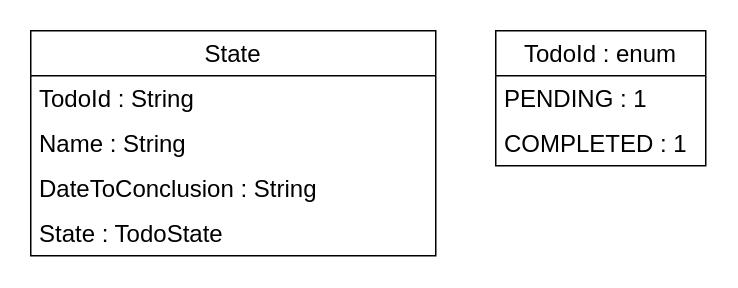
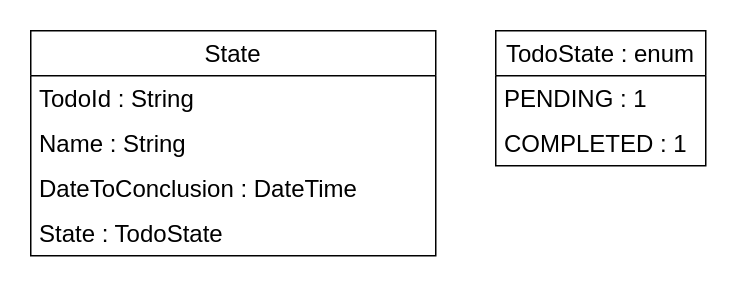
  <mxCell id="0" />
  <mxCell id="1" parent="0" />
  <mxCell id="2" value="State" style="swimlane;fontStyle=0;childLayout=stackLayout;horizontal=1;startSize=30;horizontalStack=0;resizeParent=1;resizeParentMax=0;resizeLast=0;collapsible=1;marginBottom=0;whiteSpace=wrap;html=1;fontSize=16;" vertex="1" parent="1"><mxGeometry x="20" y="20" width="270" height="150" as="geometry" /></mxCell>
  <mxCell id="3" value="TodoId : String" style="text;strokeColor=none;fillColor=none;align=left;verticalAlign=middle;spacingLeft=4;spacingRight=4;overflow=hidden;points=[[0,0.5],[1,0.5]];portConstraint=eastwest;rotatable=0;whiteSpace=wrap;html=1;fontSize=16;" vertex="1" parent="2"><mxGeometry y="30" width="270" height="30" as="geometry" /></mxCell>
  <mxCell id="4" value="Name : String" style="text;strokeColor=none;fillColor=none;align=left;verticalAlign=middle;spacingLeft=4;spacingRight=4;overflow=hidden;points=[[0,0.5],[1,0.5]];portConstraint=eastwest;rotatable=0;whiteSpace=wrap;html=1;fontSize=16;" vertex="1" parent="2"><mxGeometry y="60" width="270" height="30" as="geometry" /></mxCell>
- <mxCell id="5" value="DateToConclusion : String" style="text;strokeColor=none;fillColor=none;align=left;verticalAlign=middle;spacingLeft=4;spacingRight=4;overflow=hidden;points=[[0,0.5],[1,0.5]];portConstraint=eastwest;rotatable=0;whiteSpace=wrap;html=1;fontSize=16;" vertex="1" parent="2"><mxGeometry y="90" width="270" height="30" as="geometry" /></mxCell>
+ <mxCell id="5" value="DateToConclusion : DateTime" style="text;strokeColor=none;fillColor=none;align=left;verticalAlign=middle;spacingLeft=4;spacingRight=4;overflow=hidden;points=[[0,0.5],[1,0.5]];portConstraint=eastwest;rotatable=0;whiteSpace=wrap;html=1;fontSize=16;" vertex="1" parent="2"><mxGeometry y="90" width="270" height="30" as="geometry" /></mxCell>
  <mxCell id="6" value="State : TodoState" style="text;strokeColor=none;fillColor=none;align=left;verticalAlign=middle;spacingLeft=4;spacingRight=4;overflow=hidden;points=[[0,0.5],[1,0.5]];portConstraint=eastwest;rotatable=0;whiteSpace=wrap;html=1;fontSize=16;" vertex="1" parent="2"><mxGeometry y="120" width="270" height="30" as="geometry" /></mxCell>
- <mxCell id="7" value="TodoId : enum" style="swimlane;fontStyle=0;childLayout=stackLayout;horizontal=1;startSize=30;horizontalStack=0;resizeParent=1;resizeParentMax=0;resizeLast=0;collapsible=1;marginBottom=0;whiteSpace=wrap;html=1;fontSize=16;" vertex="1" parent="1"><mxGeometry x="330" y="20" width="140" height="90" as="geometry" /></mxCell>
+ <mxCell id="7" value="TodoState : enum" style="swimlane;fontStyle=0;childLayout=stackLayout;horizontal=1;startSize=30;horizontalStack=0;resizeParent=1;resizeParentMax=0;resizeLast=0;collapsible=1;marginBottom=0;whiteSpace=wrap;html=1;fontSize=16;" vertex="1" parent="1"><mxGeometry x="330" y="20" width="140" height="90" as="geometry" /></mxCell>
  <mxCell id="8" value="PENDING : 1" style="text;strokeColor=none;fillColor=none;align=left;verticalAlign=middle;spacingLeft=4;spacingRight=4;overflow=hidden;points=[[0,0.5],[1,0.5]];portConstraint=eastwest;rotatable=0;whiteSpace=wrap;html=1;fontSize=16;" vertex="1" parent="7"><mxGeometry y="30" width="140" height="30" as="geometry" /></mxCell>
  <mxCell id="9" value="COMPLETED : 1" style="text;strokeColor=none;fillColor=none;align=left;verticalAlign=middle;spacingLeft=4;spacingRight=4;overflow=hidden;points=[[0,0.5],[1,0.5]];portConstraint=eastwest;rotatable=0;whiteSpace=wrap;html=1;fontSize=16;" vertex="1" parent="7"><mxGeometry y="60" width="140" height="30" as="geometry" /></mxCell>
